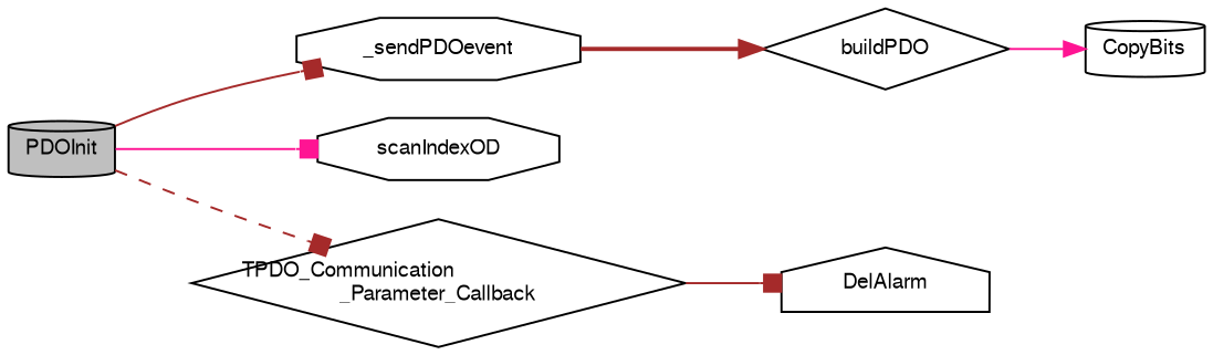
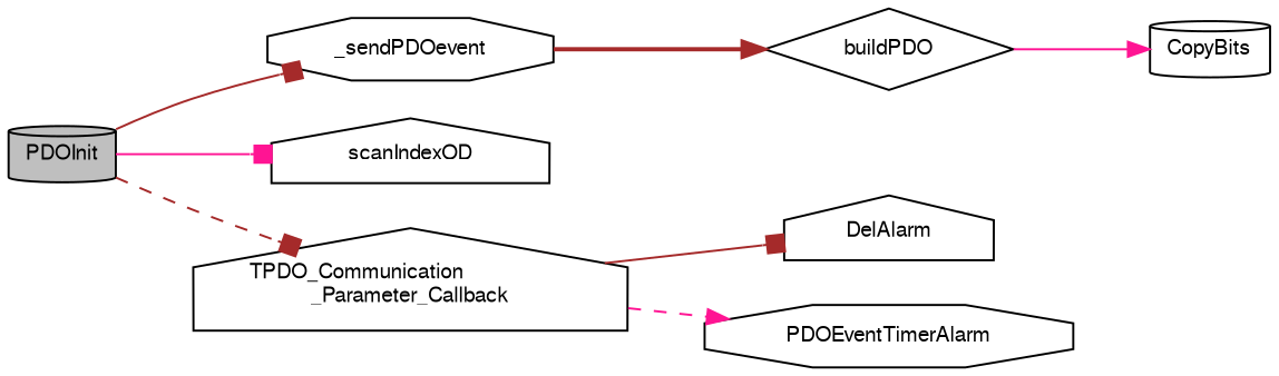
  digraph {
    rankdir=LR
    node [color=black fillcolor=white fontname=FreeSans fontsize=10 shape=cylinder style=filled]
    edge [arrowhead=box color=brown fontname=FreeSans fontsize=10 labelfontname=FreeSans labelfontsize=10 style=solid]
    n1 [fillcolor=grey75 fontcolor=black height=0.2 label=PDOInit width=0.4]
    n2 [height=0.2 label=_sendPDOevent shape=octagon width=0.4]
-   n3 [height=0.2 label=scanIndexOD shape=octagon width=0.4]
-   n4 [height=0.2 label="TPDO_Communication\l_Parameter_Callback" shape=diamond width=0.4]
+   n3 [height=0.2 label=scanIndexOD shape=house width=0.4]
+   n4 [height=0.2 label="TPDO_Communication\l_Parameter_Callback" shape=house width=0.4]
    n5 [height=0.2 label=buildPDO shape=diamond width=0.4]
    n6 [height=0.2 label=DelAlarm shape=house width=0.4]
+   n7 [height=0.2 label=PDOEventTimerAlarm shape=octagon width=0.4]
    n8 [height=0.2 label=CopyBits width=0.4]
    n1 -> n2
    n1 -> n3 [color=deeppink]
    n1 -> n4 [style=dashed]
    n2 -> n5 [arrowhead=normal style=bold]
    n4 -> n6
+   n4 -> n7 [arrowhead=normal color=deeppink style=dashed]
    n5 -> n8 [arrowhead=normal color=deeppink]
  }
